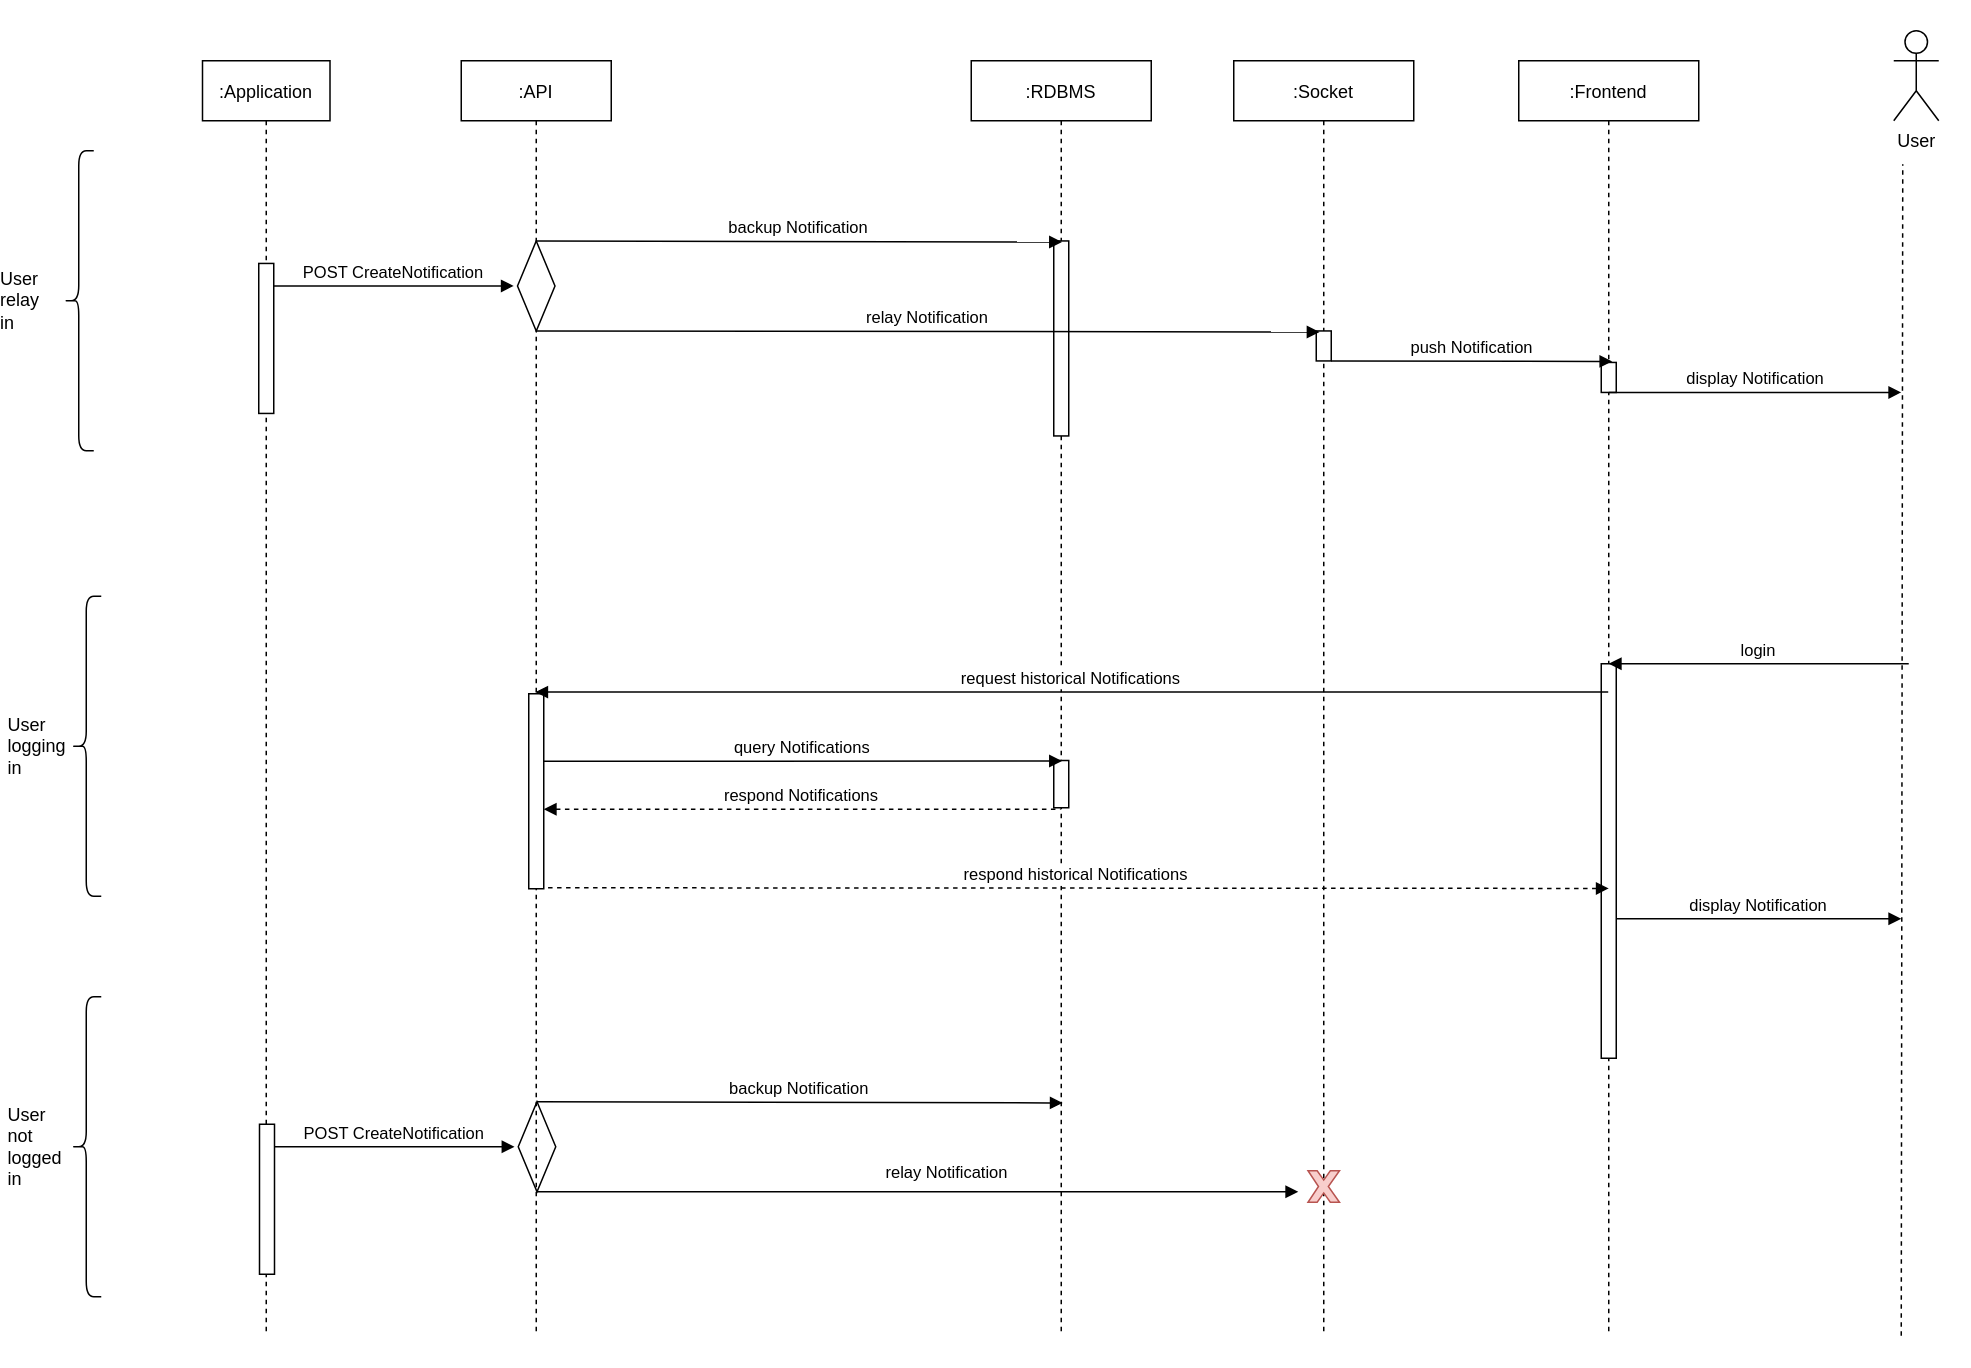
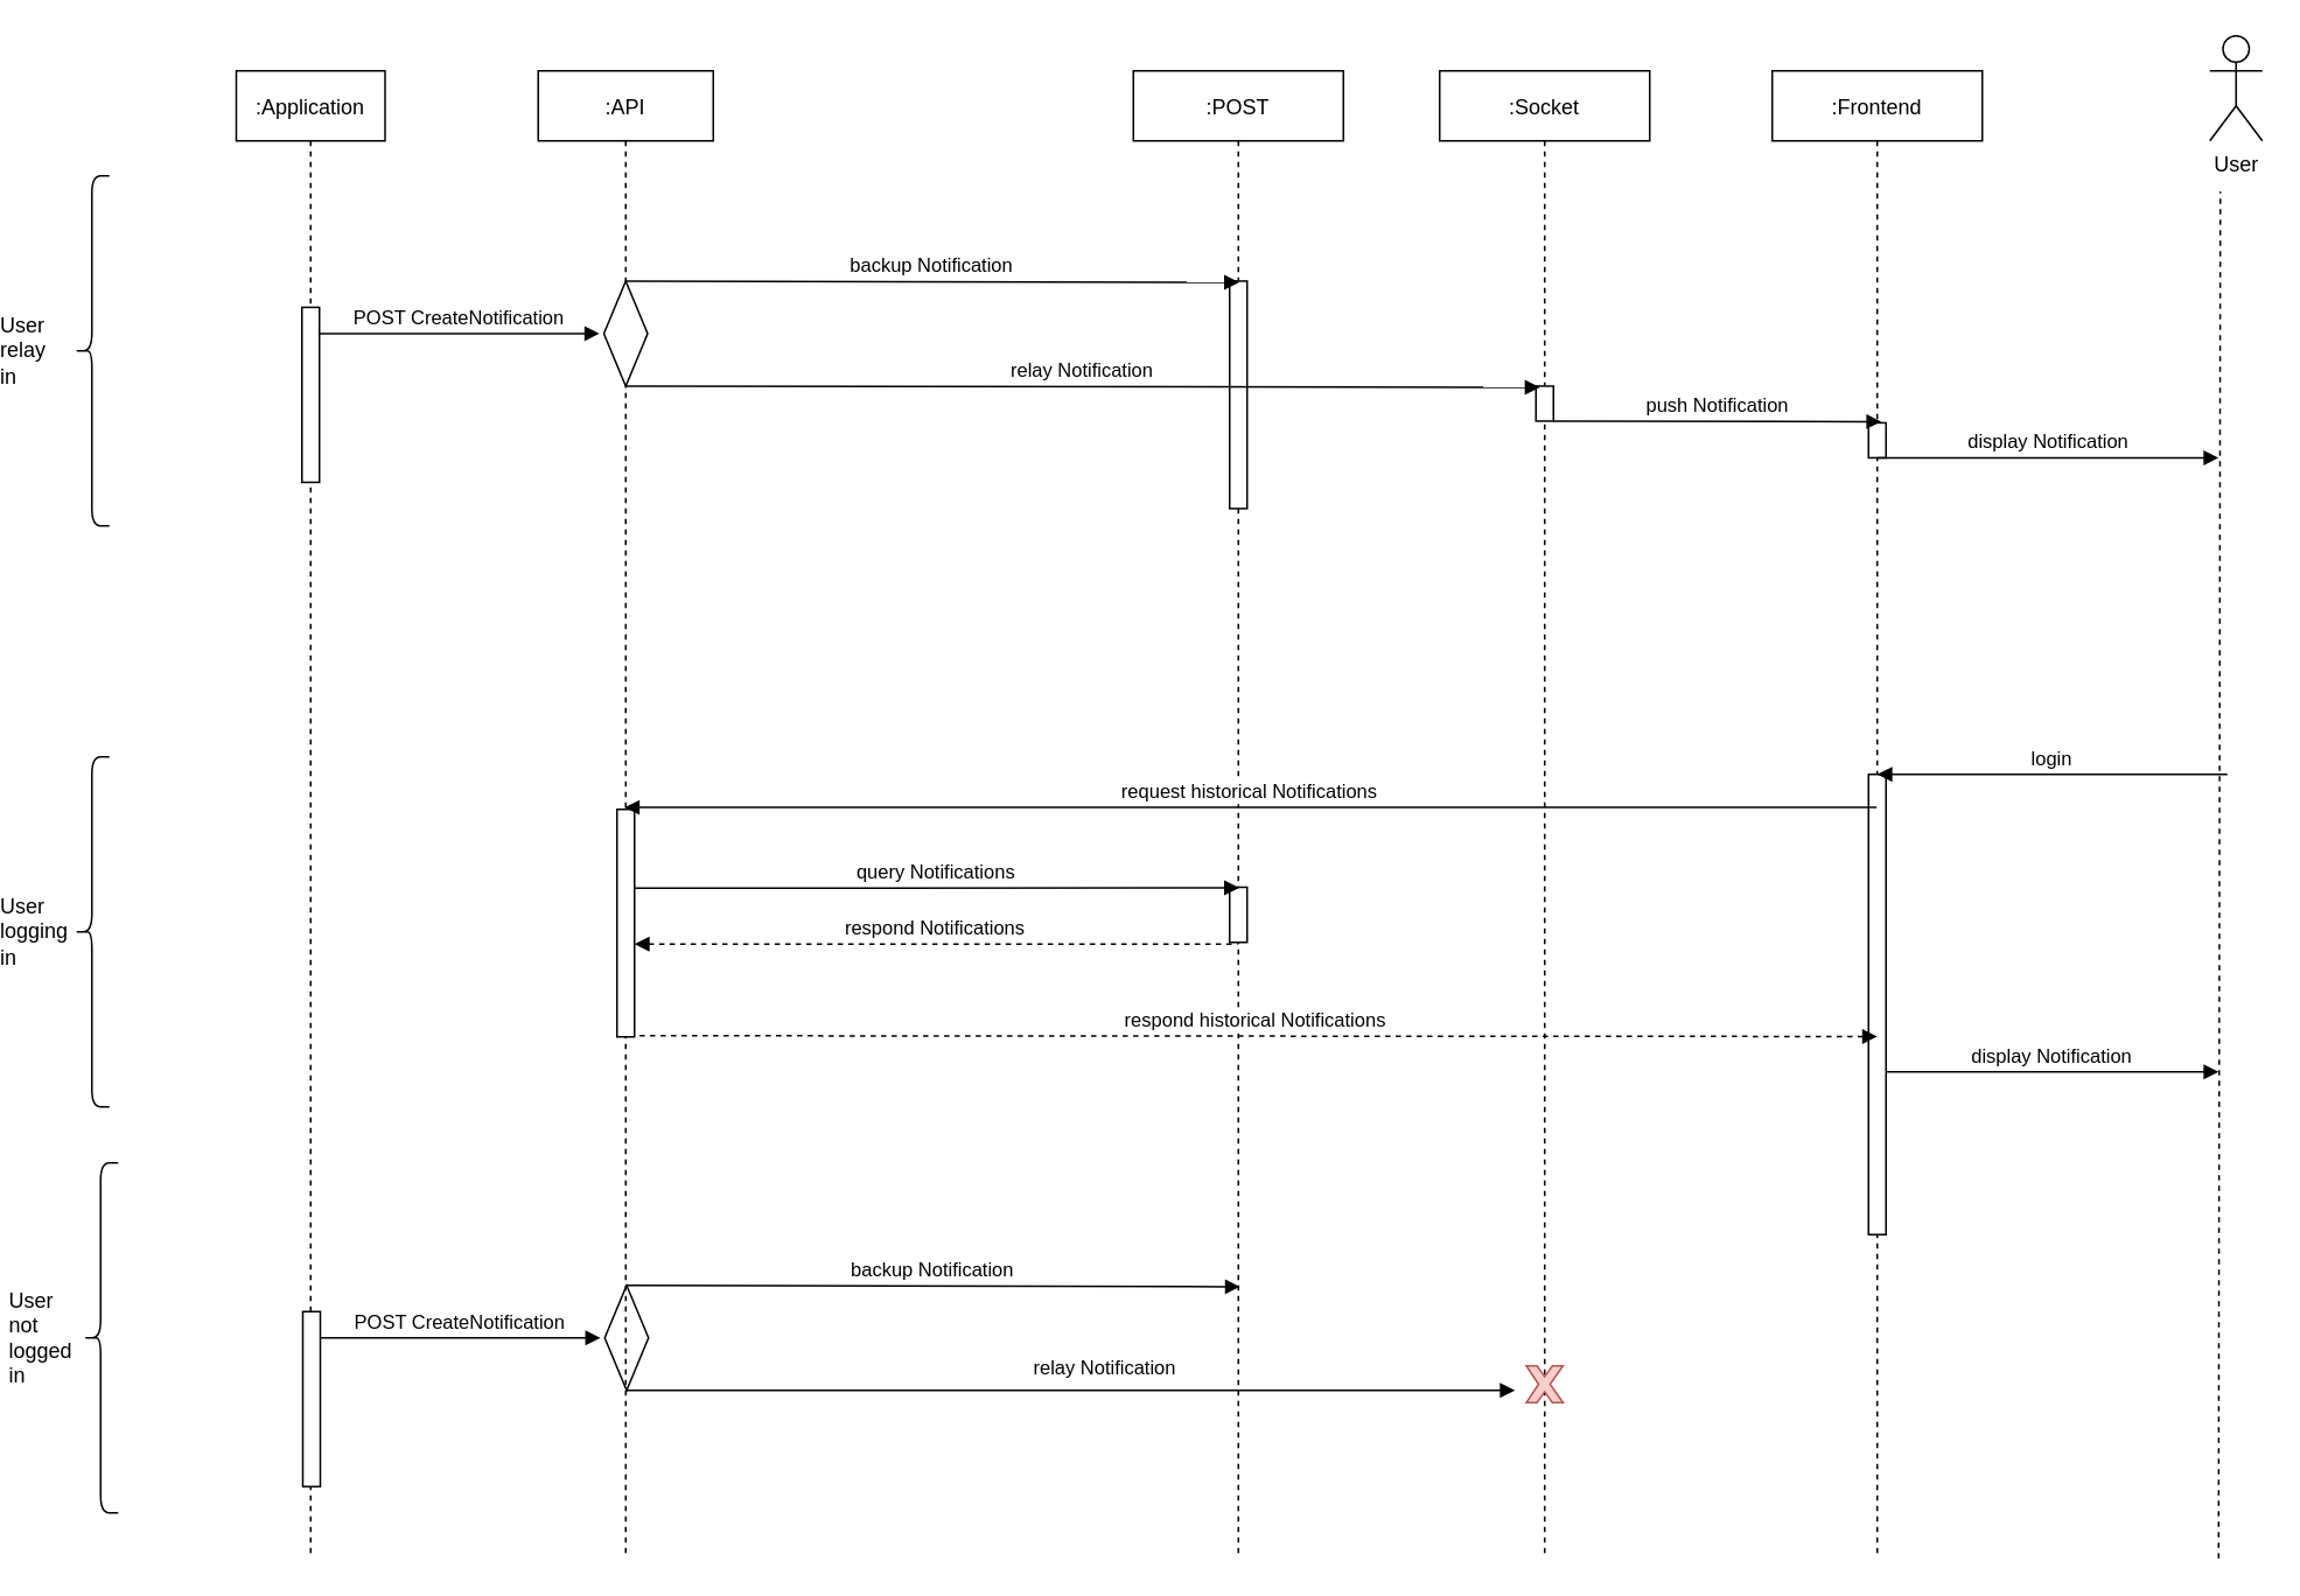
  <mxCell id="0" />
  <mxCell id="1" parent="0" />
  <mxCell id="2" value=":Application" style="shape=umlLifeline;perimeter=lifelinePerimeter;container=1;collapsible=0;recursiveResize=0;rounded=0;shadow=0;strokeWidth=1;" parent="1" vertex="1"><mxGeometry x="112.5" y="40" width="85" height="850" as="geometry" /></mxCell>
  <mxCell id="3" value="" style="points=[];perimeter=orthogonalPerimeter;rounded=0;shadow=0;strokeWidth=1;" parent="2" vertex="1"><mxGeometry x="38" y="709" width="10" height="100" as="geometry" /></mxCell>
  <mxCell id="4" value="POST CreateNotification" style="verticalAlign=bottom;endArrow=block;shadow=0;strokeWidth=1;" parent="2" edge="1"><mxGeometry relative="1" as="geometry"><mxPoint x="48" y="724" as="sourcePoint" /><mxPoint x="208" y="724" as="targetPoint" /></mxGeometry></mxCell>
  <mxCell id="5" value="" style="rhombus;whiteSpace=wrap;html=1;" parent="2" vertex="1"><mxGeometry x="210.5" y="694" width="25" height="60" as="geometry" /></mxCell>
  <mxCell id="6" value="backup Notification" style="verticalAlign=bottom;endArrow=block;shadow=0;strokeWidth=1;exitX=0.5;exitY=0;exitDx=0;exitDy=0;entryX=0.504;entryY=0.354;entryDx=0;entryDy=0;entryPerimeter=0;" parent="2" source="5" edge="1"><mxGeometry relative="1" as="geometry"><mxPoint x="418" y="714" as="sourcePoint" /><mxPoint x="573.48" y="694.77" as="targetPoint" /></mxGeometry></mxCell>
  <mxCell id="7" value=":API" style="shape=umlLifeline;perimeter=lifelinePerimeter;container=1;collapsible=0;recursiveResize=0;rounded=0;shadow=0;strokeWidth=1;" parent="1" vertex="1"><mxGeometry x="285" y="40" width="100" height="850" as="geometry" /></mxCell>
- <mxCell id="8" value=":RDBMS" style="shape=umlLifeline;perimeter=lifelinePerimeter;container=1;collapsible=0;recursiveResize=0;rounded=0;shadow=0;strokeWidth=1;" parent="1" vertex="1"><mxGeometry x="625" y="40" width="120" height="850" as="geometry" /></mxCell>
+ <mxCell id="8" value=":POST" style="shape=umlLifeline;perimeter=lifelinePerimeter;container=1;collapsible=0;recursiveResize=0;rounded=0;shadow=0;strokeWidth=1;" parent="1" vertex="1"><mxGeometry x="625" y="40" width="120" height="850" as="geometry" /></mxCell>
  <mxCell id="9" value="" style="points=[];perimeter=orthogonalPerimeter;rounded=0;shadow=0;strokeWidth=1;" parent="8" vertex="1"><mxGeometry x="55" y="466.5" width="10" height="31.5" as="geometry" /></mxCell>
  <mxCell id="10" value=":Socket" style="shape=umlLifeline;perimeter=lifelinePerimeter;container=1;collapsible=0;recursiveResize=0;rounded=0;shadow=0;strokeWidth=1;" parent="1" vertex="1"><mxGeometry x="800" y="40" width="120" height="850" as="geometry" /></mxCell>
  <mxCell id="11" value=":Frontend" style="shape=umlLifeline;perimeter=lifelinePerimeter;container=1;collapsible=0;recursiveResize=0;rounded=0;shadow=0;strokeWidth=1;" parent="1" vertex="1"><mxGeometry x="990" y="40" width="120" height="850" as="geometry" /></mxCell>
  <mxCell id="12" value="" style="points=[];perimeter=orthogonalPerimeter;rounded=0;shadow=0;strokeWidth=1;" parent="11" vertex="1"><mxGeometry x="55" y="402" width="10" height="263" as="geometry" /></mxCell>
  <mxCell id="13" value="User" style="shape=umlActor;verticalLabelPosition=bottom;verticalAlign=top;html=1;outlineConnect=0;" parent="1" vertex="1"><mxGeometry x="1240" y="20" width="30" height="60" as="geometry" /></mxCell>
  <mxCell id="14" value="" style="endArrow=none;dashed=1;html=1;rounded=0;" parent="1" edge="1"><mxGeometry width="50" height="50" relative="1" as="geometry"><mxPoint x="1245" y="890" as="sourcePoint" /><mxPoint x="1246" y="109" as="targetPoint" /></mxGeometry></mxCell>
  <mxCell id="15" value="" style="points=[];perimeter=orthogonalPerimeter;rounded=0;shadow=0;strokeWidth=1;" parent="1" vertex="1"><mxGeometry x="150" y="175.13" width="10" height="100" as="geometry" /></mxCell>
  <mxCell id="16" value="" style="rhombus;whiteSpace=wrap;html=1;" parent="1" vertex="1"><mxGeometry x="322.5" y="160.13" width="25" height="60" as="geometry" /></mxCell>
  <mxCell id="17" value="POST CreateNotification" style="verticalAlign=bottom;endArrow=block;shadow=0;strokeWidth=1;" parent="1" edge="1"><mxGeometry relative="1" as="geometry"><mxPoint x="160" y="190.13" as="sourcePoint" /><mxPoint x="320" y="190.13" as="targetPoint" /></mxGeometry></mxCell>
  <mxCell id="18" value="" style="points=[];perimeter=orthogonalPerimeter;rounded=0;shadow=0;strokeWidth=1;" parent="1" vertex="1"><mxGeometry x="680" y="160.13" width="10" height="130" as="geometry" /></mxCell>
  <mxCell id="19" value="" style="points=[];perimeter=orthogonalPerimeter;rounded=0;shadow=0;strokeWidth=1;" parent="1" vertex="1"><mxGeometry x="855" y="220.13" width="10" height="20" as="geometry" /></mxCell>
  <mxCell id="20" value="" style="points=[];perimeter=orthogonalPerimeter;rounded=0;shadow=0;strokeWidth=1;" parent="1" vertex="1"><mxGeometry x="1045" y="241.13" width="10" height="20" as="geometry" /></mxCell>
  <mxCell id="21" value="relay Notification" style="verticalAlign=bottom;endArrow=block;shadow=0;strokeWidth=1;exitX=0.5;exitY=1;exitDx=0;exitDy=0;entryX=0.221;entryY=0.035;entryDx=0;entryDy=0;entryPerimeter=0;" parent="1" source="16" target="19" edge="1"><mxGeometry relative="1" as="geometry"><mxPoint x="531.59" y="199.57" as="sourcePoint" /><mxPoint x="830" y="220.13" as="targetPoint" /></mxGeometry></mxCell>
  <mxCell id="22" value="backup Notification" style="verticalAlign=bottom;endArrow=block;shadow=0;strokeWidth=1;exitX=0.5;exitY=0;exitDx=0;exitDy=0;entryX=0.504;entryY=0.354;entryDx=0;entryDy=0;entryPerimeter=0;" parent="1" source="16" edge="1"><mxGeometry relative="1" as="geometry"><mxPoint x="530" y="180.13" as="sourcePoint" /><mxPoint x="685.48" y="160.9" as="targetPoint" /></mxGeometry></mxCell>
  <mxCell id="23" value="push Notification" style="verticalAlign=bottom;endArrow=block;shadow=0;strokeWidth=1;entryX=0.738;entryY=-0.034;entryDx=0;entryDy=0;entryPerimeter=0;" parent="1" target="20" edge="1"><mxGeometry relative="1" as="geometry"><mxPoint x="865" y="240.13" as="sourcePoint" /><mxPoint x="1044" y="240.13" as="targetPoint" /></mxGeometry></mxCell>
  <mxCell id="24" value="display Notification" style="verticalAlign=bottom;endArrow=block;shadow=0;strokeWidth=1;exitX=0.994;exitY=0.961;exitDx=0;exitDy=0;exitPerimeter=0;" parent="1" edge="1"><mxGeometry relative="1" as="geometry"><mxPoint x="1050" y="261.13" as="sourcePoint" /><mxPoint x="1245" y="261.13" as="targetPoint" /></mxGeometry></mxCell>
  <mxCell id="25" value="User&lt;br&gt;relay&lt;br&gt;in" style="shape=curlyBracket;whiteSpace=wrap;html=1;rounded=1;size=0.5;align=left;verticalAlign=middle;spacingLeft=0;spacingRight=0;spacing=-42;" parent="1" vertex="1"><mxGeometry x="20" y="100" width="20" height="200" as="geometry" /></mxCell>
  <mxCell id="26" value="" style="points=[];perimeter=orthogonalPerimeter;rounded=0;shadow=0;strokeWidth=1;" parent="1" vertex="1"><mxGeometry x="330" y="462" width="10" height="130" as="geometry" /></mxCell>
  <mxCell id="27" value="request historical Notifications" style="verticalAlign=bottom;endArrow=block;shadow=0;strokeWidth=1;exitX=0.497;exitY=0.634;exitDx=0;exitDy=0;exitPerimeter=0;" parent="1" edge="1"><mxGeometry relative="1" as="geometry"><mxPoint x="1049.64" y="460.9" as="sourcePoint" /><mxPoint x="334.324" y="460.9" as="targetPoint" /></mxGeometry></mxCell>
  <mxCell id="28" value="respond Notifications" style="verticalAlign=bottom;endArrow=none;shadow=0;strokeWidth=1;exitX=0.5;exitY=0;exitDx=0;exitDy=0;dashed=1;startArrow=block;startFill=1;endFill=0;" parent="1" edge="1"><mxGeometry relative="1" as="geometry"><mxPoint x="340" y="539" as="sourcePoint" /><mxPoint x="684.5" y="539" as="targetPoint" /></mxGeometry></mxCell>
  <mxCell id="29" value="respond historical Notifications" style="verticalAlign=bottom;endArrow=none;shadow=0;strokeWidth=1;exitX=0.5;exitY=0.788;exitDx=0;exitDy=0;exitPerimeter=0;startArrow=block;startFill=1;endFill=0;entryX=1;entryY=0.995;entryDx=0;entryDy=0;entryPerimeter=0;dashed=1;" parent="1" target="26" edge="1"><mxGeometry relative="1" as="geometry"><mxPoint x="1050" y="591.8" as="sourcePoint" /><mxPoint x="345" y="592" as="targetPoint" /></mxGeometry></mxCell>
  <mxCell id="30" value="login" style="verticalAlign=bottom;endArrow=none;shadow=0;strokeWidth=1;startArrow=block;startFill=1;endFill=0;" parent="1" edge="1"><mxGeometry relative="1" as="geometry"><mxPoint x="1050" y="442" as="sourcePoint" /><mxPoint x="1250" y="442" as="targetPoint" /></mxGeometry></mxCell>
  <mxCell id="31" value="display Notification" style="verticalAlign=bottom;endArrow=block;shadow=0;strokeWidth=1;exitX=0.994;exitY=0.961;exitDx=0;exitDy=0;exitPerimeter=0;" parent="1" edge="1"><mxGeometry relative="1" as="geometry"><mxPoint x="1055" y="612" as="sourcePoint" /><mxPoint x="1245" y="612" as="targetPoint" /></mxGeometry></mxCell>
- <mxCell id="32" value="User&lt;br&gt;logging&lt;br&gt;in" style="shape=curlyBracket;whiteSpace=wrap;html=1;rounded=1;size=0.5;align=left;verticalAlign=middle;spacingLeft=0;spacingRight=0;spacing=-42;" parent="1" vertex="1"><mxGeometry x="25" y="397" width="20" height="200" as="geometry" /></mxCell>
+ <mxCell id="32" value="User&lt;br&gt;logging&lt;br&gt;in" style="shape=curlyBracket;whiteSpace=wrap;html=1;rounded=1;size=0.5;align=left;verticalAlign=middle;spacingLeft=0;spacingRight=0;spacing=-42;" parent="1" vertex="1"><mxGeometry x="20" y="432" width="20" height="200" as="geometry" /></mxCell>
  <mxCell id="33" value="query Notifications" style="verticalAlign=bottom;endArrow=block;shadow=0;strokeWidth=1;exitX=0.5;exitY=0;exitDx=0;exitDy=0;entryX=0.504;entryY=0.541;entryDx=0;entryDy=0;entryPerimeter=0;" parent="1" edge="1"><mxGeometry relative="1" as="geometry"><mxPoint x="339.52" y="507" as="sourcePoint" /><mxPoint x="685.48" y="506.85" as="targetPoint" /></mxGeometry></mxCell>
  <mxCell id="34" value="User&lt;br&gt;not&lt;br&gt;logged&lt;br&gt;in" style="shape=curlyBracket;whiteSpace=wrap;html=1;rounded=1;size=0.5;align=left;verticalAlign=middle;spacingLeft=0;spacingRight=0;spacing=-42;" parent="1" vertex="1"><mxGeometry x="25" y="664" width="20" height="200" as="geometry" /></mxCell>
  <mxCell id="35" value="relay Notification" style="verticalAlign=bottom;endArrow=block;shadow=0;strokeWidth=1;exitX=0.5;exitY=1;exitDx=0;exitDy=0;startArrow=none;" parent="1" source="36" target="10" edge="1"><mxGeometry x="1" y="-250" relative="1" as="geometry"><mxPoint x="531.59" y="773.44" as="sourcePoint" /><mxPoint x="450" y="795" as="targetPoint" /><mxPoint x="-250" y="239" as="offset" /></mxGeometry></mxCell>
  <mxCell id="36" value="" style="verticalLabelPosition=bottom;verticalAlign=top;html=1;shape=mxgraph.basic.x;fillColor=#f8cecc;strokeColor=#b85450;" parent="1" vertex="1"><mxGeometry x="849.5" y="780" width="21" height="21" as="geometry" /></mxCell>
  <mxCell id="37" value="" style="verticalAlign=bottom;endArrow=block;shadow=0;strokeWidth=1;exitX=0.5;exitY=1;exitDx=0;exitDy=0;endFill=1;" parent="1" source="5" edge="1"><mxGeometry relative="1" as="geometry"><mxPoint x="328" y="794" as="sourcePoint" /><mxPoint x="843" y="794" as="targetPoint" /></mxGeometry></mxCell>
